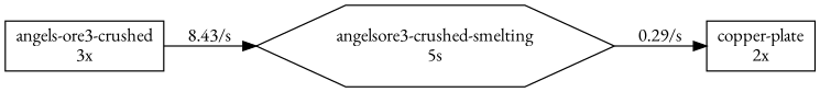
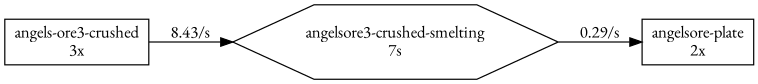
  digraph {
    fontname="EB Garamond"
    rankdir=LR
    node [fontname="EB Garamond" shape=box]
    edge [fontname="EB Garamond"]
-   n1 [label="angelsore3-crushed-smelting\n5s" shape=hexagon]
-   n2 [label="copper-plate\n2x"]
+   n1 [label="angelsore3-crushed-smelting\n7s" shape=hexagon]
+   n2 [label="angelsore-plate\n2x"]
    n3 [label="angels-ore3-crushed\n3x"]
    n1 -> n2 [label="0.29/s"]
    n3 -> n1 [label="8.43/s"]
  }
